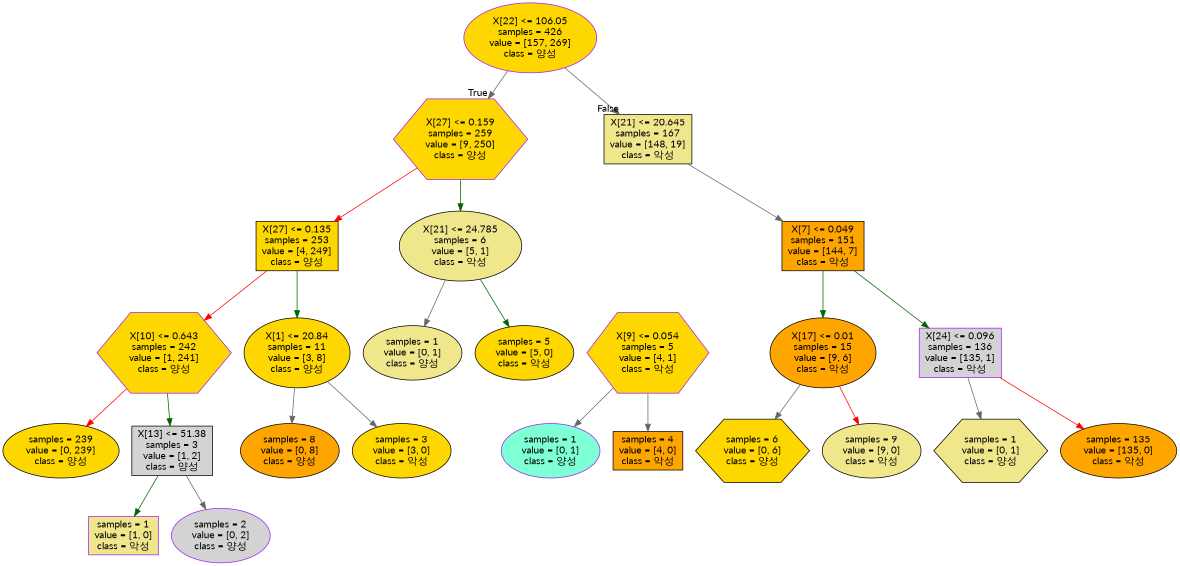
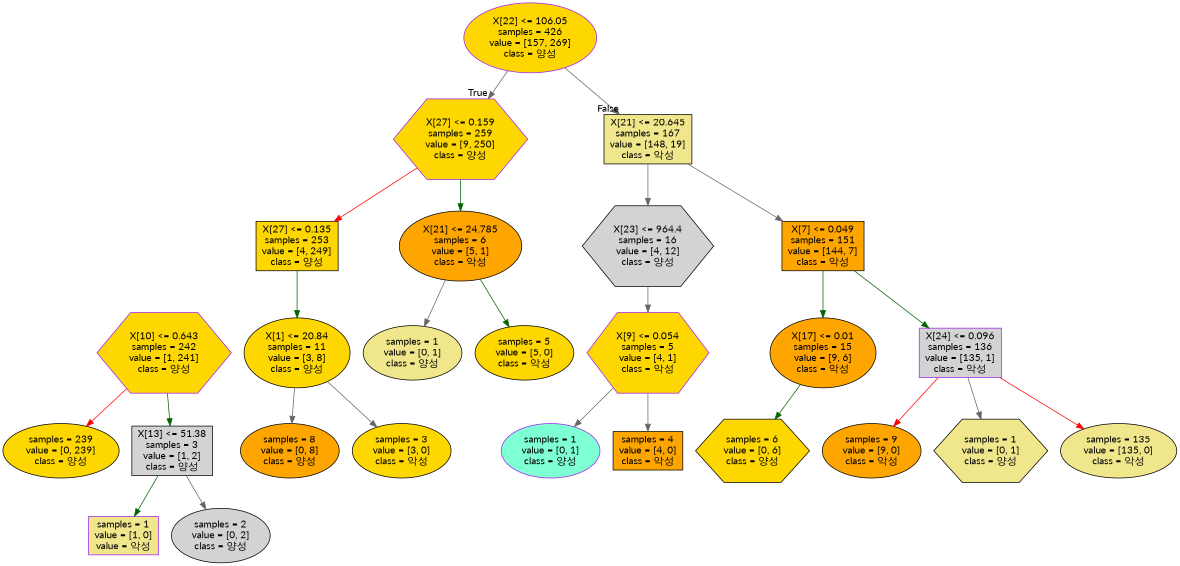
  digraph {
    fontname=Lato
    node [color=black fillcolor=gold fontname=Lato shape=ellipse style=filled]
    edge [color=gray40 fontname=Lato]
    n1 [color=purple label="X[22] <= 106.05\nsamples = 426\nvalue = [157, 269]\nclass = 양성"]
    n2 [color=purple label="X[27] <= 0.159\nsamples = 259\nvalue = [9, 250]\nclass = 양성" shape=hexagon]
    n3 [fillcolor=khaki label="X[21] <= 20.645\nsamples = 167\nvalue = [148, 19]\nclass = 악성" shape=box]
    n4 [label="X[27] <= 0.135\nsamples = 253\nvalue = [4, 249]\nclass = 양성" shape=box]
-   n5 [fillcolor=khaki label="X[21] <= 24.785\nsamples = 6\nvalue = [5, 1]\nclass = 악성"]
+   n5 [fillcolor=orange label="X[21] <= 24.785\nsamples = 6\nvalue = [5, 1]\nclass = 악성"]
+   n6 [fillcolor=lightgrey label="X[23] <= 964.4\nsamples = 16\nvalue = [4, 12]\nclass = 양성" shape=hexagon]
    n7 [fillcolor=orange label="X[7] <= 0.049\nsamples = 151\nvalue = [144, 7]\nclass = 악성" shape=box]
    n8 [color=purple label="X[10] <= 0.643\nsamples = 242\nvalue = [1, 241]\nclass = 양성" shape=hexagon]
    n9 [label="X[1] <= 20.84\nsamples = 11\nvalue = [3, 8]\nclass = 양성"]
    n10 [fillcolor=khaki label="samples = 1\nvalue = [0, 1]\nclass = 양성"]
    n11 [label="samples = 5\nvalue = [5, 0]\nclass = 악성"]
    n12 [label="samples = 239\nvalue = [0, 239]\nclass = 양성"]
    n13 [fillcolor=lightgrey label="X[13] <= 51.38\nsamples = 3\nvalue = [1, 2]\nclass = 양성" shape=box]
    n14 [fillcolor=orange label="samples = 8\nvalue = [0, 8]\nclass = 양성"]
    n15 [label="samples = 3\nvalue = [3, 0]\nclass = 악성"]
-   n16 [color=purple fillcolor=khaki label="samples = 1\nvalue = [1, 0]\nclass = 악성" shape=box]
-   n17 [color=purple fillcolor=lightgrey label="samples = 2\nvalue = [0, 2]\nclass = 양성"]
+   n16 [color=purple fillcolor=khaki label="samples = 1\nvalue = [1, 0]\nvalue = 악성" shape=box]
+   n17 [fillcolor=lightgrey label="samples = 2\nvalue = [0, 2]\nclass = 양성"]
    n18 [color=purple label="X[9] <= 0.054\nsamples = 5\nvalue = [4, 1]\nclass = 악성" shape=hexagon]
    n19 [fillcolor=orange label="X[17] <= 0.01\nsamples = 15\nvalue = [9, 6]\nclass = 악성"]
    n20 [color=purple fillcolor=lightgrey label="X[24] <= 0.096\nsamples = 136\nvalue = [135, 1]\nclass = 악성" shape=box]
    n21 [color=purple fillcolor=aquamarine label="samples = 1\nvalue = [0, 1]\nclass = 양성"]
    n22 [fillcolor=orange label="samples = 4\nvalue = [4, 0]\nclass = 악성" shape=box]
-   n23 [fillcolor=khaki label="samples = 9\nvalue = [9, 0]\nclass = 악성"]
+   n23 [fillcolor=orange label="samples = 9\nvalue = [9, 0]\nclass = 악성"]
    n24 [label="samples = 6\nvalue = [0, 6]\nclass = 양성" shape=hexagon]
    n25 [fillcolor=khaki label="samples = 1\nvalue = [0, 1]\nclass = 양성" shape=hexagon]
-   n26 [fillcolor=orange label="samples = 135\nvalue = [135, 0]\nclass = 악성"]
+   n26 [fillcolor=khaki label="samples = 135\nvalue = [135, 0]\nclass = 악성"]
    n1 -> n2 [headlabel=True labelangle=45 labeldistance=2.5]
    n1 -> n3 [headlabel=False labelangle=-45 labeldistance=2.5]
    n2 -> n4 [color=red]
    n2 -> n5 [color=darkgreen]
+   n3 -> n6
    n3 -> n7
-   n4 -> n8 [color=red]
    n4 -> n9 [color=darkgreen]
    n5 -> n10
    n5 -> n11 [color=darkgreen]
+   n6 -> n18
    n7 -> n19 [color=darkgreen]
    n7 -> n20 [color=darkgreen]
    n8 -> n12 [color=red]
    n8 -> n13 [color=darkgreen]
    n9 -> n14
    n9 -> n15
    n13 -> n16 [color=darkgreen]
    n13 -> n17
    n18 -> n21
    n18 -> n22
-   n19 -> n23 [color=red]
-   n19 -> n24
+   n20 -> n23 [color=red]
+   n19 -> n24 [color=darkgreen]
    n20 -> n25
    n20 -> n26 [color=red]
  }
